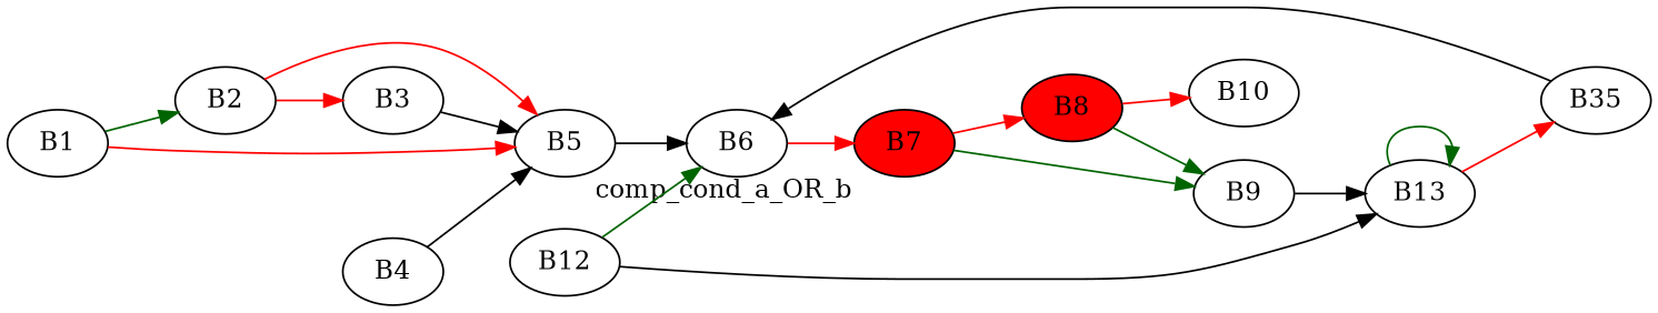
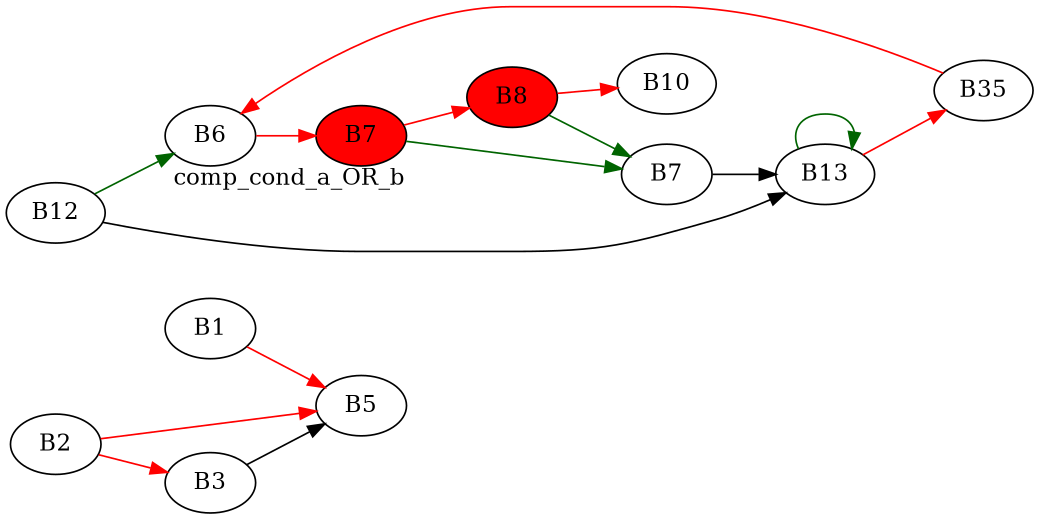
  strict digraph {
    rankdir=LR
    edge [color=red]
    B1 [entry=true]
    B2
    B5
    B3
    B6
-   B4
    B7 [fillcolor=red style=filled xlabel=comp_cond_a_OR_b]
    B12
    B13
    B8 [condnode=true fillcolor=red style=filled]
-   B9
+   B9 [label=B7]
    n12 [label=B35]
    B10
-   B1 -> B2 [color=darkgreen cond=true]
    B1 -> B5 [cond=false]
    B2 -> B5 [cond=false]
    B2 -> B3 [cond=true]
-   B5 -> B6 [color=""]
    B3 -> B5 [color=""]
    B6 -> B7 [cond=false]
-   B4 -> B5 [color=""]
    B7 -> B8 [cond=false]
    B7 -> B9 [color=darkgreen cond=true]
    B12 -> B6 [color=darkgreen cond=true]
    B12 -> B13 [color=""]
    B13 -> B13 [color=darkgreen cond=true]
    B13 -> n12 [cond=false]
    B8 -> B9 [color=darkgreen cond=true]
    B8 -> B10 [cond=false]
    B9 -> B13 [color=""]
-   n12 -> B6 [color=""]
+   n12 -> B6
  }
